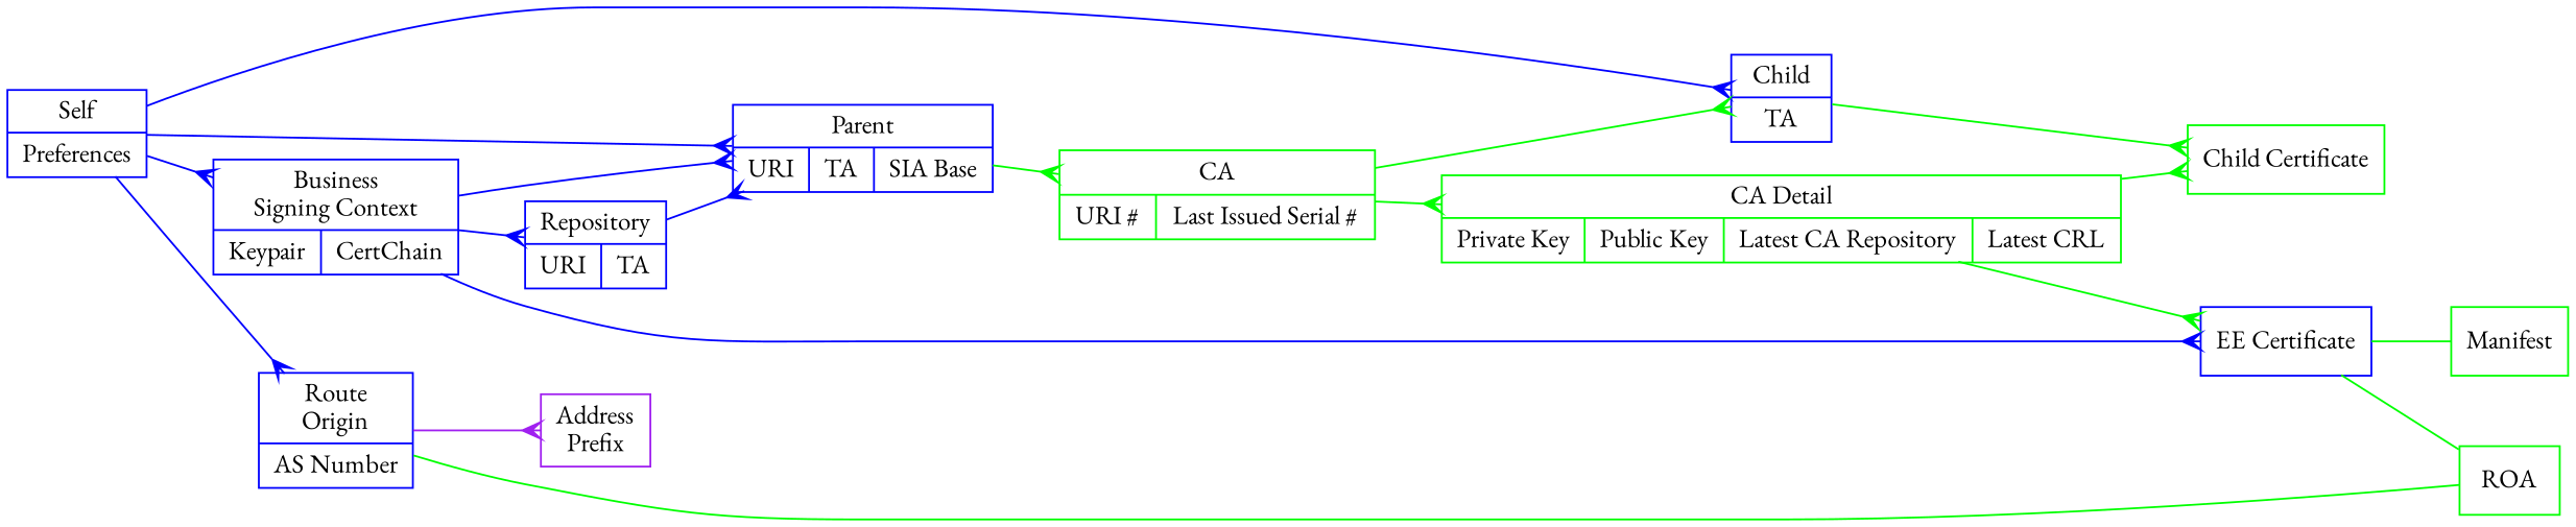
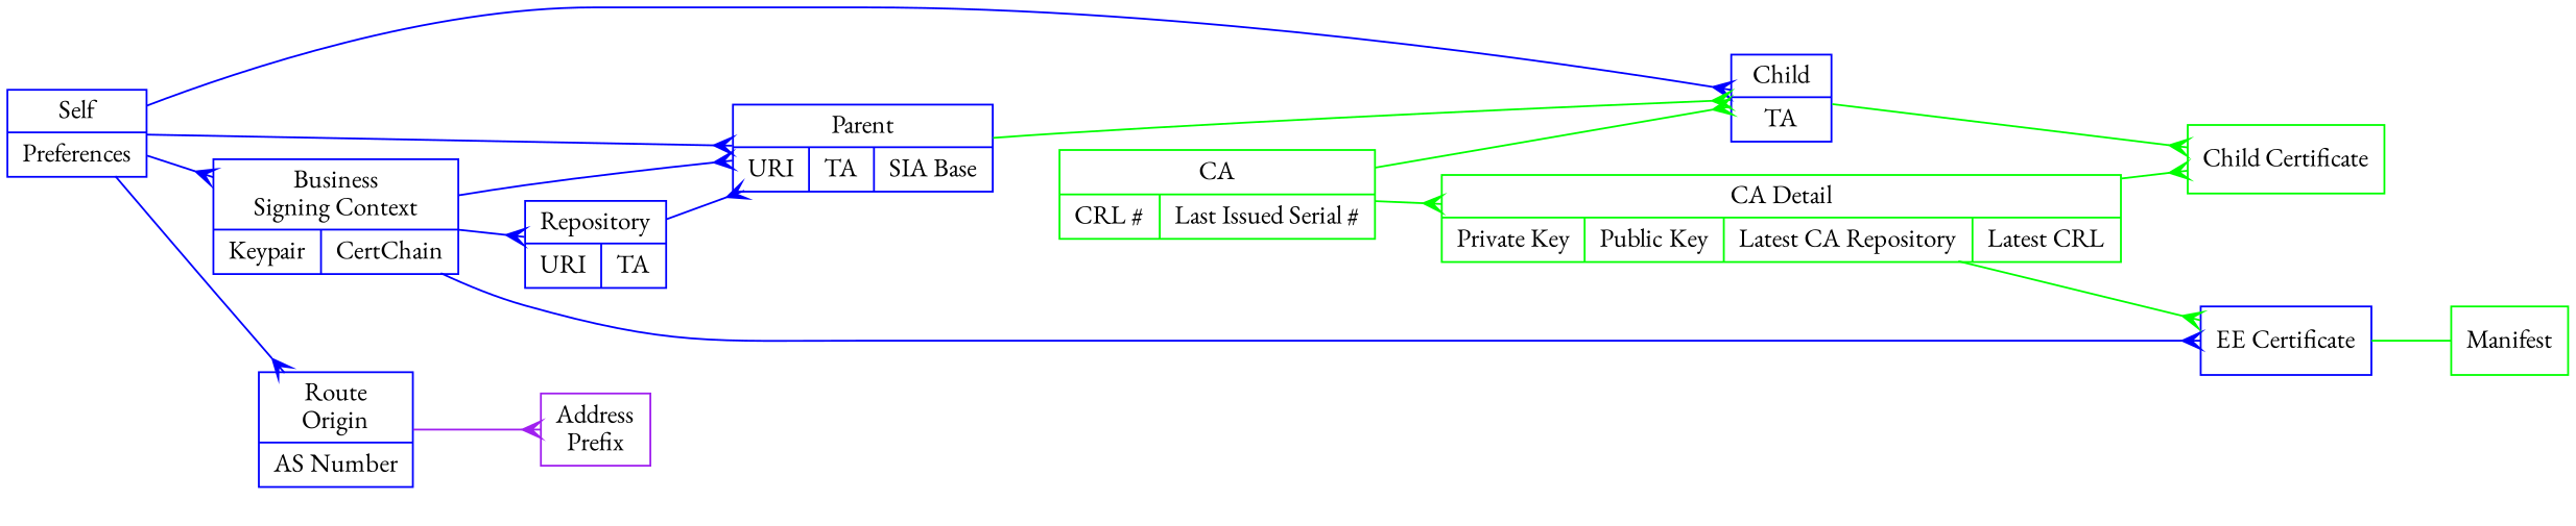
  digraph {
    fontname="EB Garamond"
    rankdir=LR
    splines=true
    node [color=blue fontname="EB Garamond" shape=record]
    edge [arrowhead=crow arrowtail=none color=green fontname="EB Garamond"]
    n1 [label="Self|{Preferences}"]
    n2 [label="Parent|{URI|TA|SIA Base}"]
    n3 [label="Child|{TA}"]
    n4 [label="Business\nSigning Context|{Keypair|CertChain}"]
    n5 [label="Route\nOrigin|{AS Number}"]
-   n6 [color=green label="CA|{URI #|Last Issued Serial #}"]
+   n6 [color=green label="CA|{CRL #|Last Issued Serial #}"]
    n7 [color=green label="Child Certificate"]
    n8 [label="Repository|{URI|TA}"]
    n9 [label="EE Certificate"]
    n10 [color=purple label="Address\nPrefix"]
-   n11 [color=green label=ROA]
    n12 [color=green label="CA Detail|{Private Key|Public Key|Latest CA Repository|Latest CRL}"]
    n13 [color=green label=Manifest]
    n1 -> n2 [color=blue]
    n1 -> n3 [color=blue]
    n1 -> n4 [color=blue]
    n1 -> n5 [color=blue]
-   n2 -> n6
+   n2 -> n3
    n3 -> n7
    n4 -> n2 [color=blue]
    n4 -> n8 [color=blue]
    n4 -> n9 [color=blue]
    n5 -> n10 [color=purple]
-   n5 -> n11 [arrowhead=none style=solid]
    n6 -> n3 [arrowtail=crow]
    n6 -> n12
    n8 -> n2 [color=blue]
-   n9 -> n11 [arrowhead=none style=solid]
    n9 -> n13 [arrowhead=none style=solid]
    n12 -> n7
    n12 -> n9
  }
